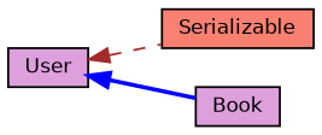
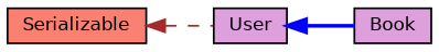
  digraph {
    rankdir=LR
    node [color=black fillcolor=plum fontname=Helvetica fontsize=10 shape=record style=filled]
    edge [dir=back fontname=Helvetica fontsize=10 labelfontname=Helvetica labelfontsize=10]
    n1 [fillcolor=salmon height=0.2 label=Serializable width=0.4]
    n2 [height=0.2 label=User width=0.4]
    n3 [height=0.2 label=Book width=0.4]
-   n2 -> n1 [color=brown style=dashed]
+   n1 -> n2 [color=brown style=dashed]
    n2 -> n3 [color=blue style=bold]
  }
